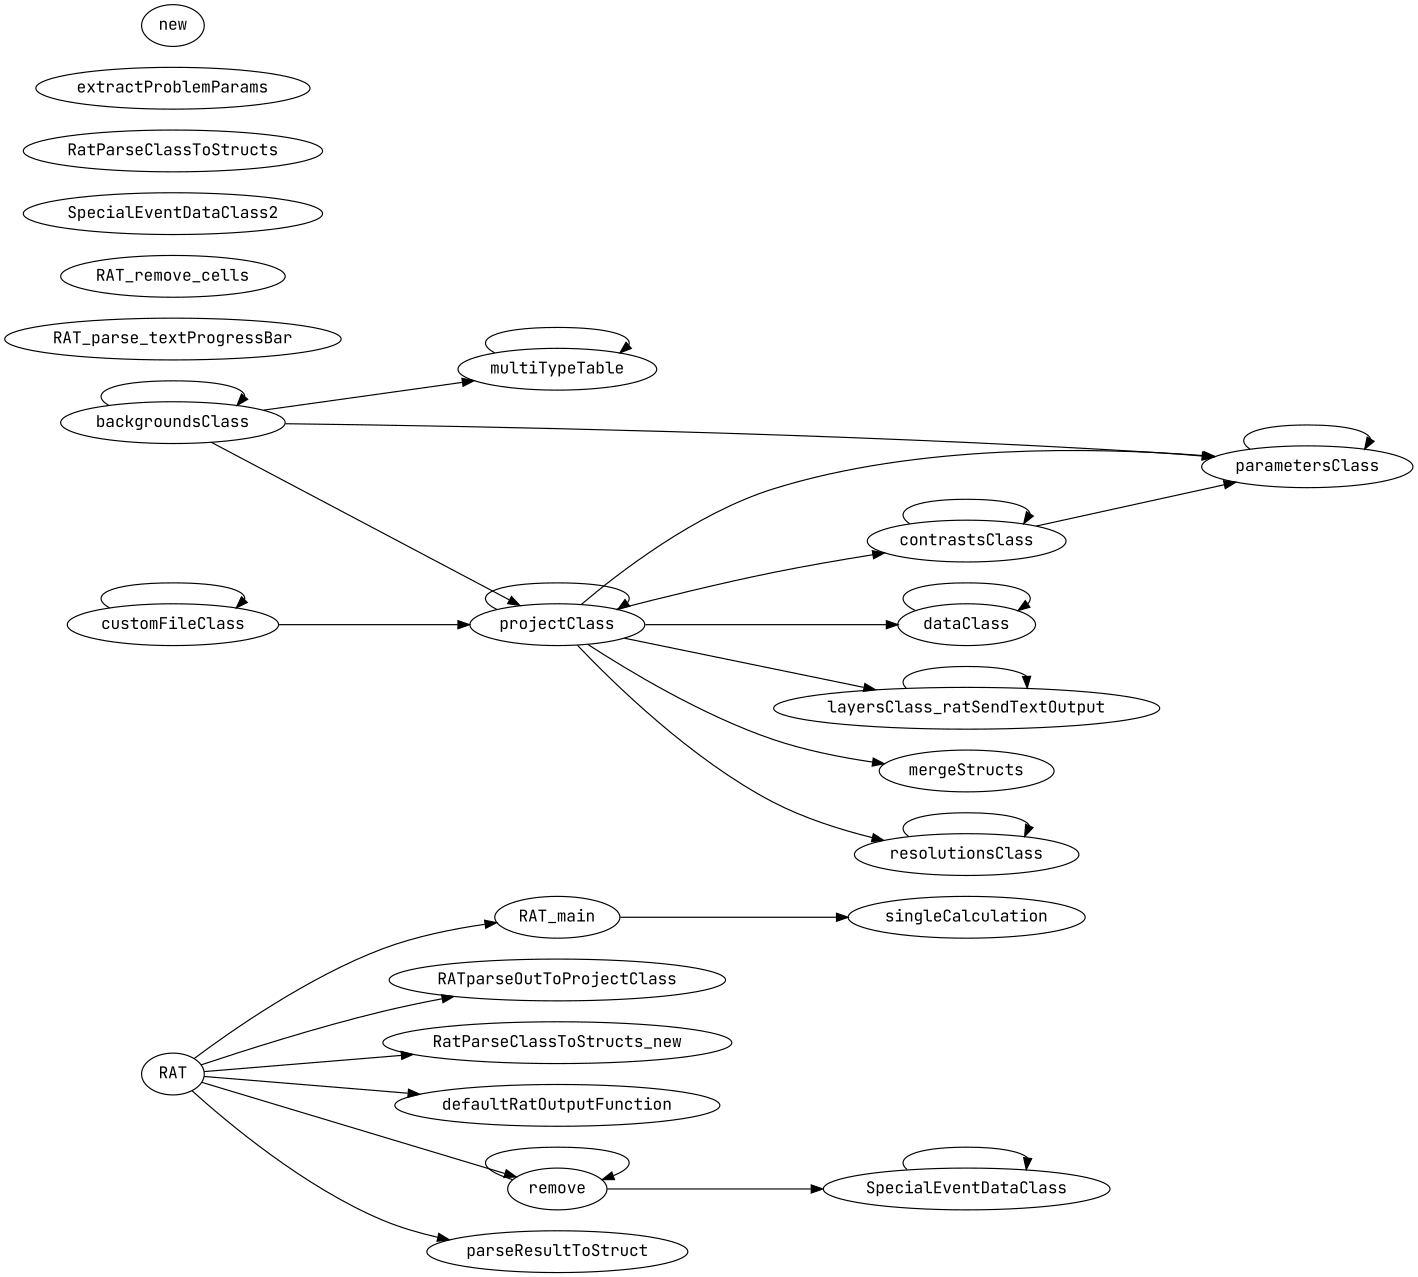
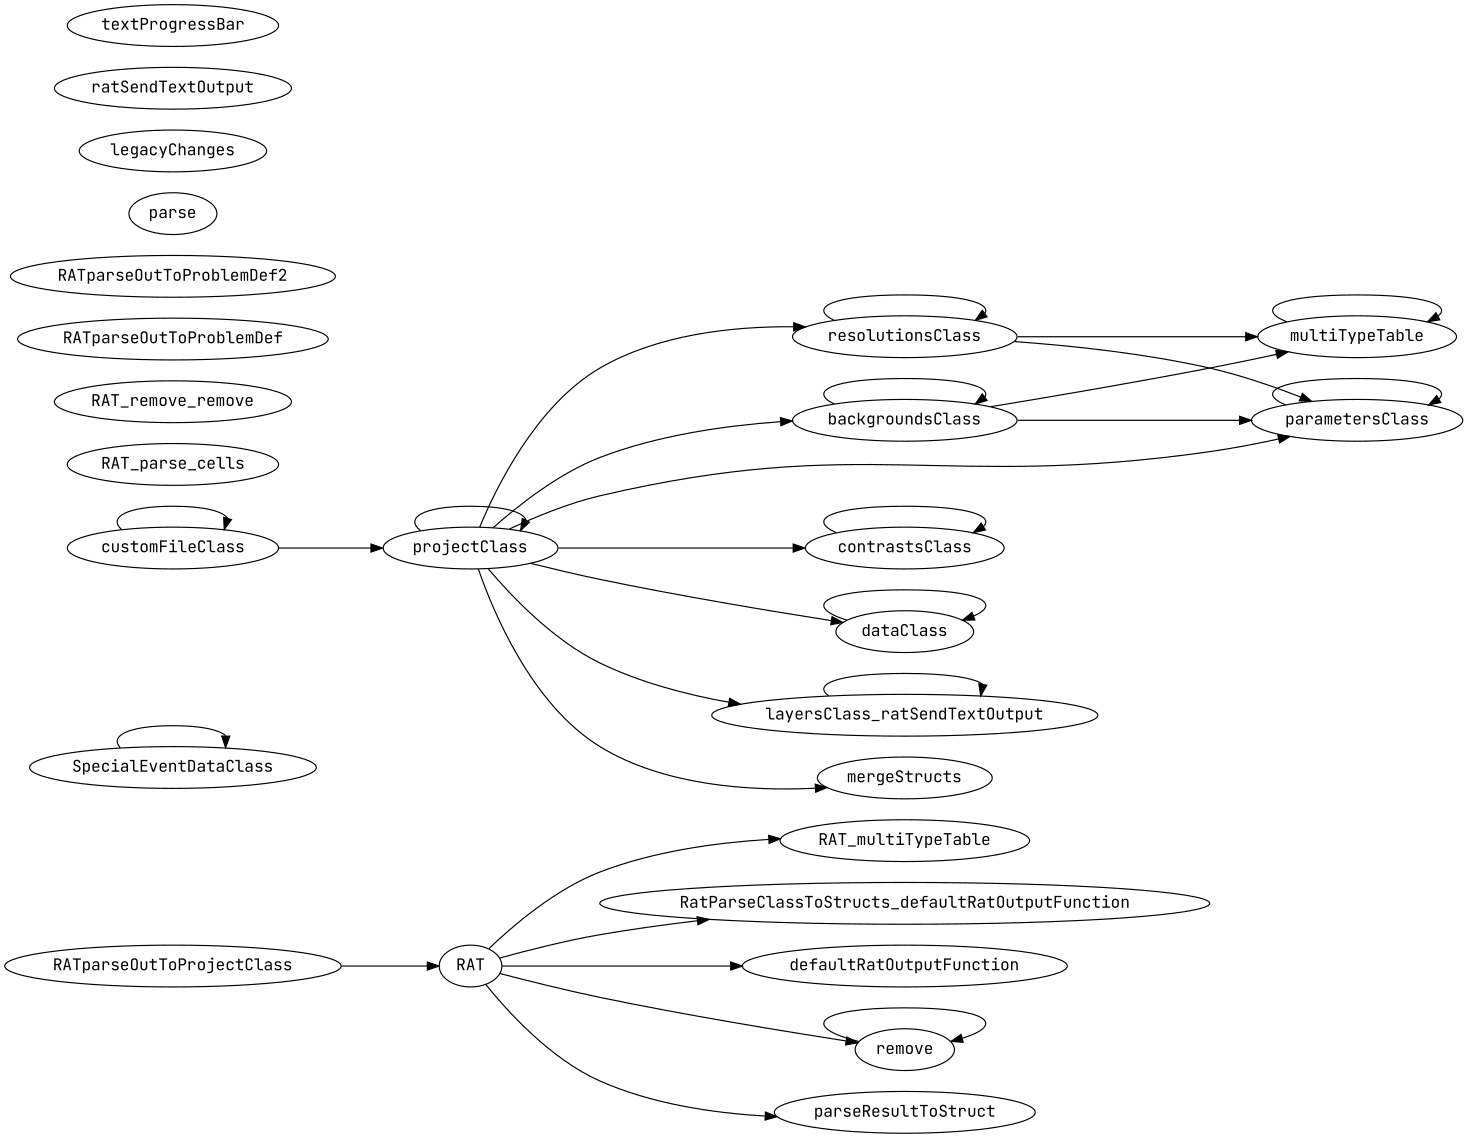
  digraph {
    fontname="JetBrains Mono"
    rankdir=LR
    node [fontname="JetBrains Mono"]
    edge [fontname="JetBrains Mono"]
    RAT
-   RAT_main
+   RAT_main [label=RAT_multiTypeTable]
    RATparseOutToProjectClass
-   RatParseClassToStructs_new
+   RatParseClassToStructs_new [label=RatParseClassToStructs_defaultRatOutputFunction]
    defaultRatOutputFunction
    n6 [label=remove]
    parseResultToStruct
-   singleCalculation
    SpecialEventDataClass
    backgroundsClass
    multiTypeTable
    parametersClass
    contrastsClass
    customFileClass
    projectClass
    dataClass
    n17 [label=layersClass_ratSendTextOutput]
    mergeStructs
    resolutionsClass
-   RAT_parse_cells [label=RAT_parse_textProgressBar]
-   RAT_remove_cells
-   RATparseOutToProblemDef2 [label=SpecialEventDataClass2]
-   RatParseClassToStructs
-   extractProblemParams
-   textProgressBar [label=new]
+   RAT_parse_cells
+   RAT_remove_cells [label=RAT_remove_remove]
+   RATparseOutToProblemDef
+   RATparseOutToProblemDef2
+   extractProblemParams [label=parse]
+   legacyChanges
+   ratSendTextOutput
+   textProgressBar
    RAT -> RAT_main
-   RAT -> RATparseOutToProjectClass
+   RATparseOutToProjectClass -> RAT
    RAT -> RatParseClassToStructs_new
    RAT -> defaultRatOutputFunction
    RAT -> n6
    RAT -> parseResultToStruct
-   RAT_main -> singleCalculation
    n6 -> n6
-   n6 -> SpecialEventDataClass
    SpecialEventDataClass -> SpecialEventDataClass
    backgroundsClass -> backgroundsClass
    backgroundsClass -> multiTypeTable
    backgroundsClass -> parametersClass
    multiTypeTable -> multiTypeTable
    parametersClass -> parametersClass
    contrastsClass -> contrastsClass
    customFileClass -> customFileClass
    customFileClass -> projectClass
-   backgroundsClass -> projectClass
+   projectClass -> backgroundsClass
    projectClass -> parametersClass
    projectClass -> contrastsClass
    projectClass -> projectClass
    projectClass -> dataClass
    projectClass -> n17
    projectClass -> mergeStructs
    projectClass -> resolutionsClass
    dataClass -> dataClass
    n17 -> n17
-   contrastsClass -> parametersClass
+   resolutionsClass -> multiTypeTable
+   resolutionsClass -> parametersClass
    resolutionsClass -> resolutionsClass
  }
